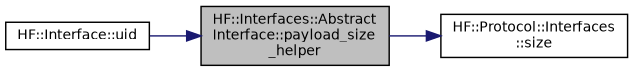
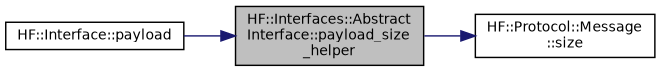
  digraph {
    rankdir=LR
    node [color=black fillcolor=white fontname=Helvetica fontsize=10 shape=record style=filled]
    edge [color=midnightblue fontname=Helvetica fontsize=10 labelfontname=Helvetica labelfontsize=10 style=solid]
    n1 [fillcolor=grey75 fontcolor=black height=0.2 label="HF::Interfaces::Abstract\lInterface::payload_size\l_helper" width=0.4]
-   n2 [height=0.2 label="HF::Protocol::Interfaces\l::size" width=0.4]
-   n3 [height=0.2 label="HF::Interface::uid" width=0.4]
+   n2 [height=0.2 label="HF::Protocol::Message\l::size" width=0.4]
+   n3 [height=0.2 label="HF::Interface::payload" width=0.4]
    n1 -> n2
    n3 -> n1
  }
